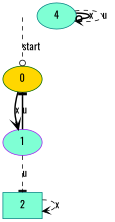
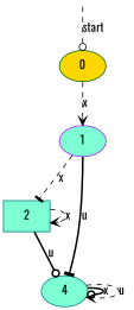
  digraph {
    fontname=Oswald
    rankdir=TB
    node [fontname=Oswald shape=ellipse style=filled color=teal fillcolor=aquamarine]
    edge [arrowhead=odot fontname=Oswald style=dashed]
    __start [shape=point style=invis color="" fillcolor=""]
    0 [color=darkgreen fillcolor=gold]
    1 [color=purple]
    2 [shape=box]
    4
    __start -> 0 [label=start]
-   0 -> 1 [arrowhead=vee label=x style=bold]
-   1 -> 0 [arrowhead=tee label=u style=bold]
-   1 -> 2 [arrowhead=tee label=u]
+   0 -> 1 [arrowhead=vee label=x]
+   1 -> 4 [arrowhead=tee label=u style=bold]
+   1 -> 2 [arrowhead=tee label=x]
    2 -> 2 [arrowhead=vee label=x]
+   2 -> 4 [label=u style=bold]
    4 -> 4 [label=x style=bold]
    4 -> 4 [arrowhead=vee label=u]
  }
